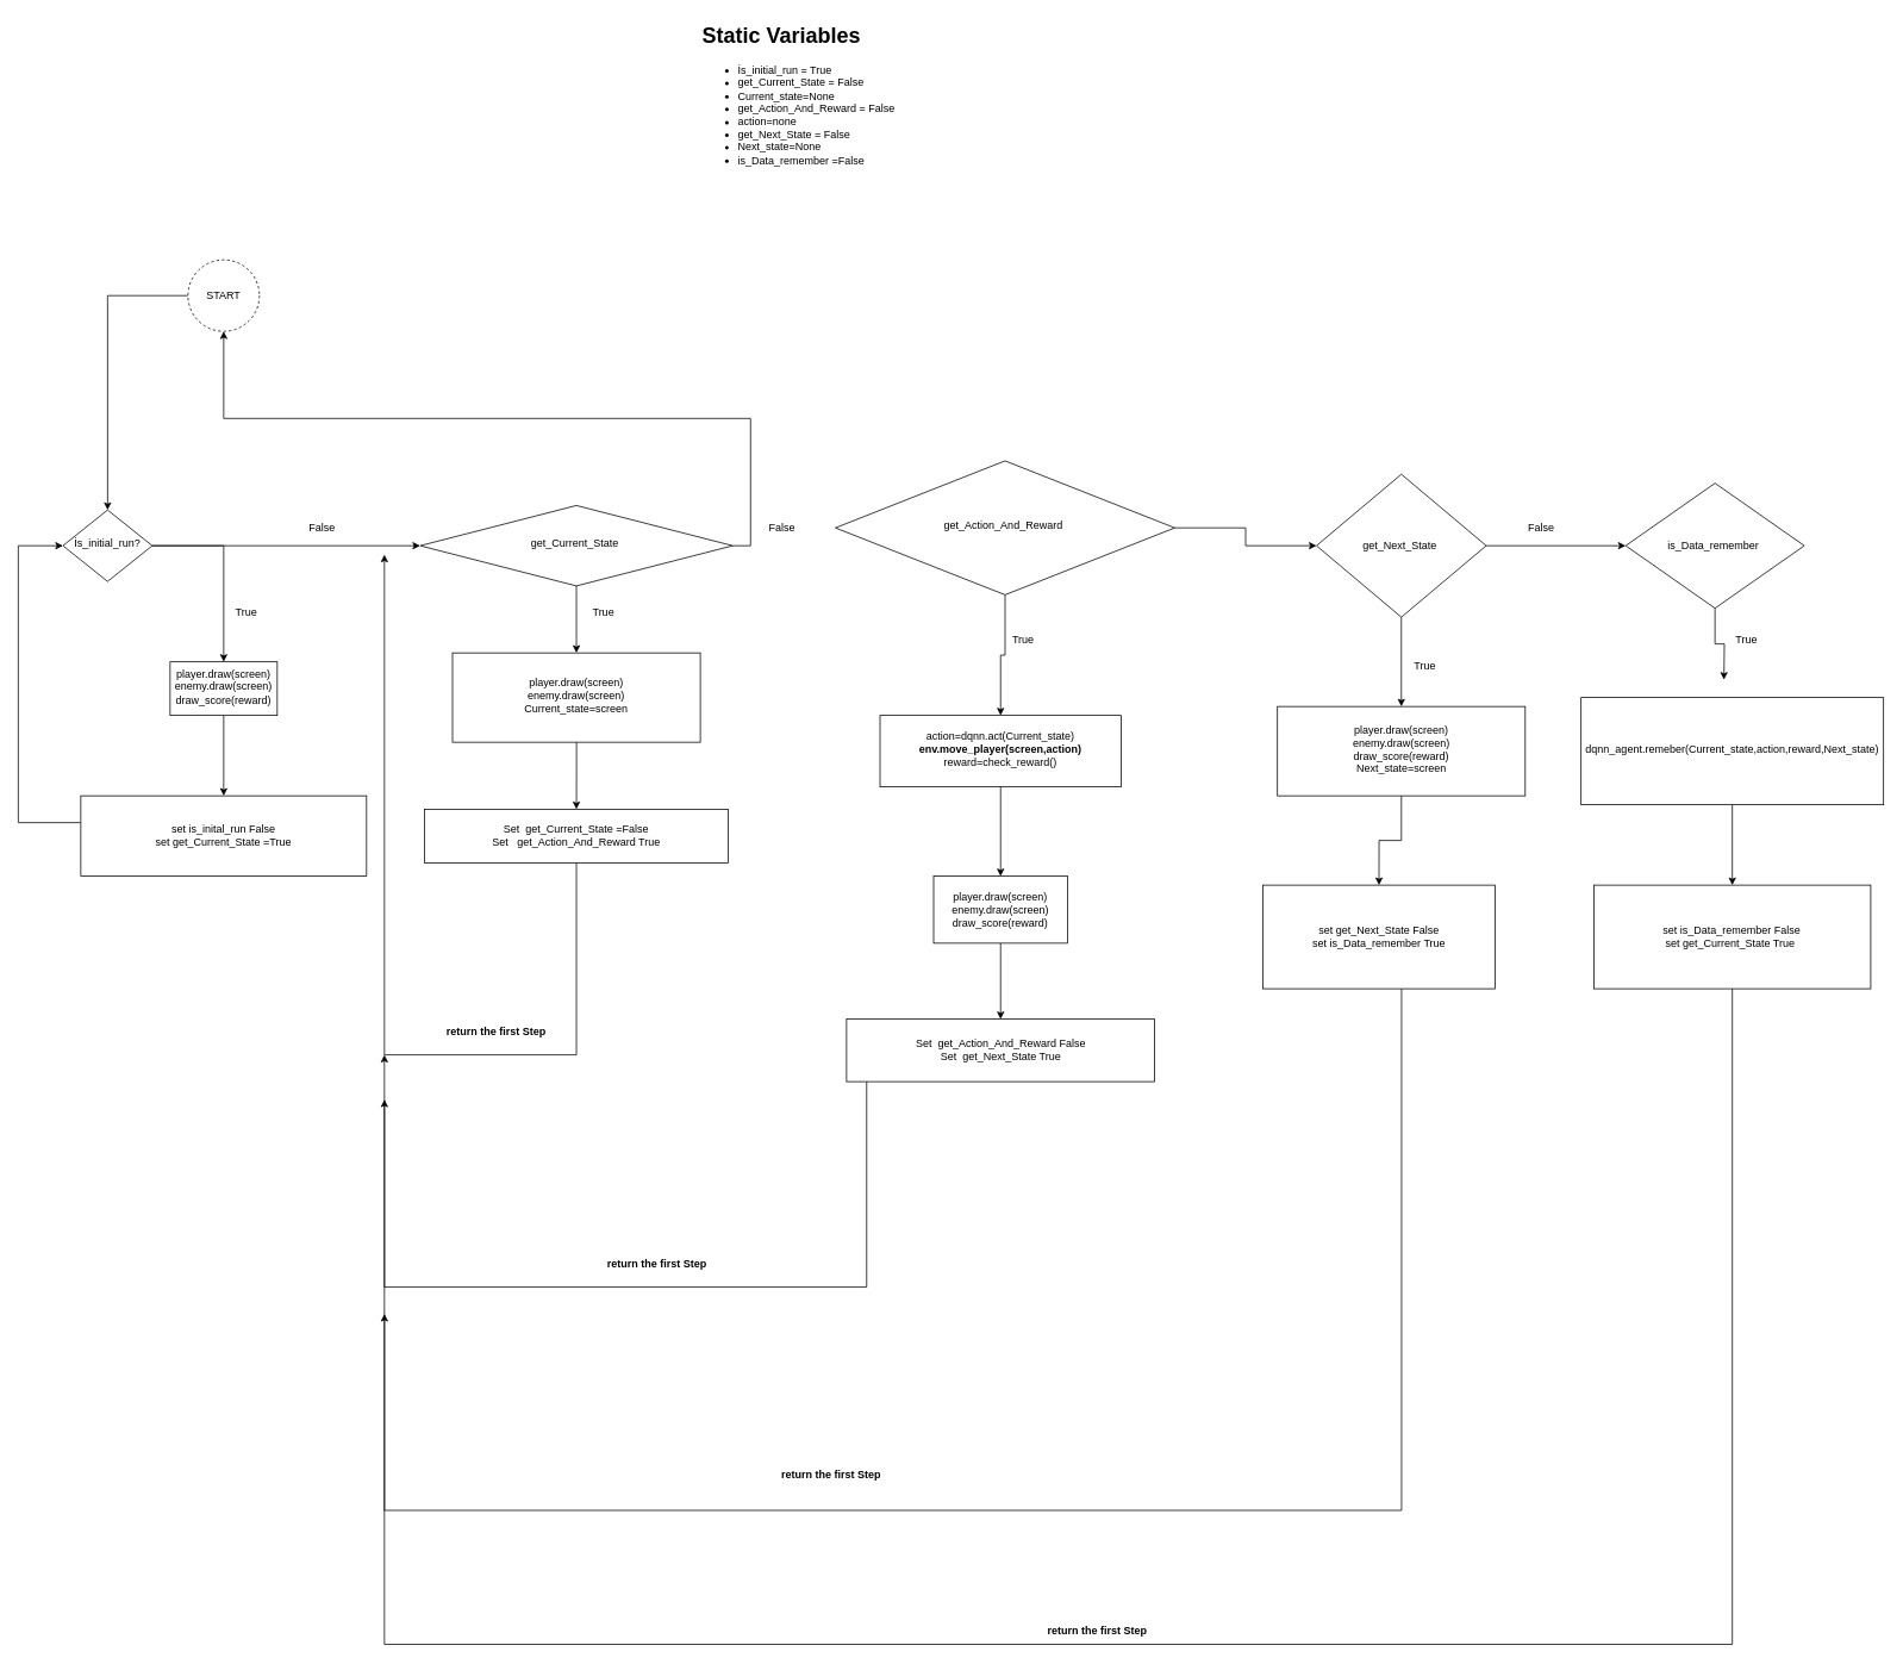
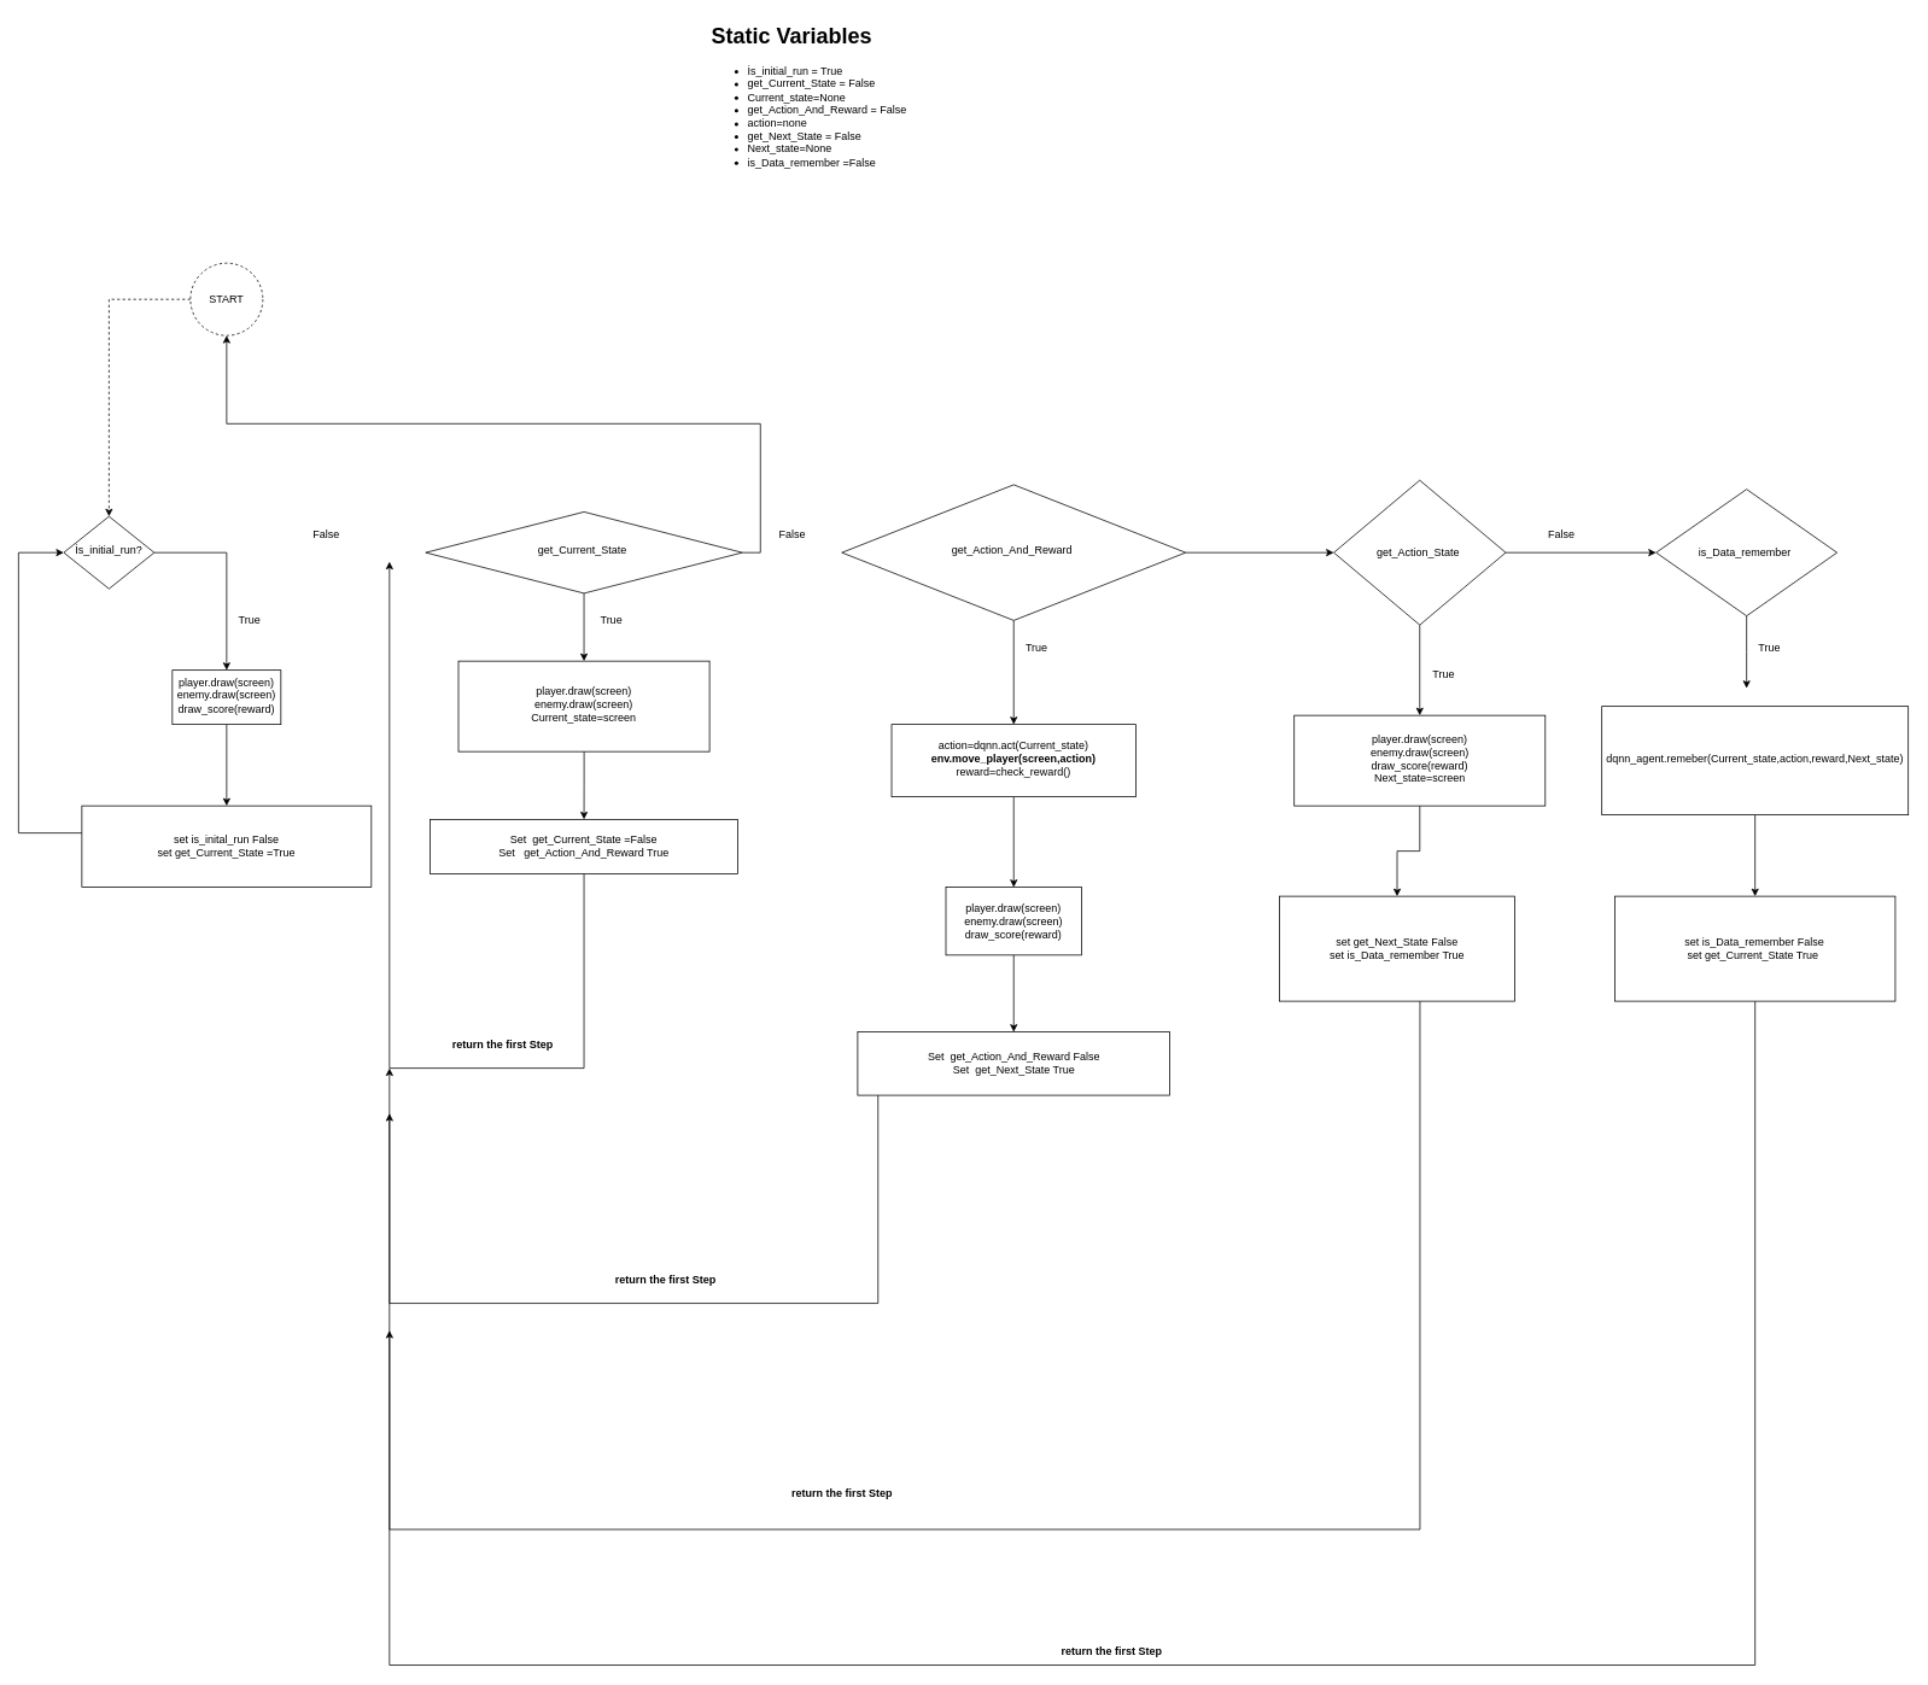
  <mxCell id="0" />
  <mxCell id="1" parent="0" />
  <mxCell id="2" value="" style="edgeStyle=orthogonalEdgeStyle;rounded=0;orthogonalLoop=1;jettySize=auto;html=1;" edge="1" parent="1" source="4" target="6"><mxGeometry relative="1" as="geometry" /></mxCell>
- <mxCell id="3" style="edgeStyle=orthogonalEdgeStyle;rounded=0;orthogonalLoop=1;jettySize=auto;html=1;exitX=1;exitY=0.5;exitDx=0;exitDy=0;entryX=0;entryY=0.5;entryDx=0;entryDy=0;" edge="1" parent="1" source="4" target="13"><mxGeometry relative="1" as="geometry"><mxPoint x="450" y="610" as="targetPoint" /></mxGeometry></mxCell>
  <mxCell id="4" value="İs_initial_run?" style="rhombus;whiteSpace=wrap;html=1;shadow=0;fontFamily=Helvetica;fontSize=12;align=center;strokeWidth=1;spacing=6;spacingTop=-4;" vertex="1" parent="1"><mxGeometry x="70" y="570" width="100" height="80" as="geometry" /></mxCell>
  <mxCell id="5" style="edgeStyle=orthogonalEdgeStyle;rounded=0;orthogonalLoop=1;jettySize=auto;html=1;entryX=0.5;entryY=0;entryDx=0;entryDy=0;" edge="1" parent="1" source="6" target="10"><mxGeometry relative="1" as="geometry"><mxPoint x="250" y="860" as="targetPoint" /></mxGeometry></mxCell>
  <mxCell id="6" value="player.draw(screen)&lt;br&gt;enemy.draw(screen)&lt;br&gt;draw_score(reward)" style="whiteSpace=wrap;html=1;shadow=0;strokeWidth=1;spacing=6;spacingTop=-4;" vertex="1" parent="1"><mxGeometry x="190" y="740" width="120" height="60" as="geometry" /></mxCell>
  <mxCell id="7" value="True" style="text;html=1;align=center;verticalAlign=middle;resizable=0;points=[];autosize=1;strokeColor=none;fillColor=none;" vertex="1" parent="1"><mxGeometry x="250" y="670" width="50" height="30" as="geometry" /></mxCell>
  <mxCell id="8" value="False" style="text;html=1;align=center;verticalAlign=middle;resizable=0;points=[];autosize=1;strokeColor=none;fillColor=none;" vertex="1" parent="1"><mxGeometry x="335" y="575" width="50" height="30" as="geometry" /></mxCell>
  <mxCell id="9" style="edgeStyle=orthogonalEdgeStyle;rounded=0;orthogonalLoop=1;jettySize=auto;html=1;entryX=0;entryY=0.5;entryDx=0;entryDy=0;" edge="1" parent="1" source="10" target="4"><mxGeometry relative="1" as="geometry"><mxPoint x="110" y="590" as="targetPoint" /><Array as="points"><mxPoint x="20" y="920" /><mxPoint x="20" y="610" /></Array></mxGeometry></mxCell>
  <mxCell id="10" value="set is_inital_run False&lt;br&gt;set get_Current_State =True" style="whiteSpace=wrap;html=1;" vertex="1" parent="1"><mxGeometry x="90" y="890" width="320" height="90" as="geometry" /></mxCell>
  <mxCell id="11" style="edgeStyle=orthogonalEdgeStyle;rounded=0;orthogonalLoop=1;jettySize=auto;html=1;exitX=1;exitY=0.5;exitDx=0;exitDy=0;" edge="1" parent="1" source="13" target="29"><mxGeometry relative="1" as="geometry"><mxPoint x="960" y="610" as="targetPoint" /></mxGeometry></mxCell>
  <mxCell id="12" style="edgeStyle=orthogonalEdgeStyle;rounded=0;orthogonalLoop=1;jettySize=auto;html=1;entryX=0.5;entryY=0;entryDx=0;entryDy=0;" edge="1" parent="1" source="13" target="19"><mxGeometry relative="1" as="geometry"><mxPoint x="645" y="710" as="targetPoint" /></mxGeometry></mxCell>
  <mxCell id="13" value="get_Current_State&amp;nbsp;" style="rhombus;whiteSpace=wrap;html=1;shadow=0;fontFamily=Helvetica;fontSize=12;align=center;strokeWidth=1;spacing=6;spacingTop=-4;" vertex="1" parent="1"><mxGeometry x="470" y="565" width="350" height="90" as="geometry" /></mxCell>
  <mxCell id="14" value="False" style="text;html=1;align=center;verticalAlign=middle;resizable=0;points=[];autosize=1;strokeColor=none;fillColor=none;" vertex="1" parent="1"><mxGeometry x="850" y="575" width="50" height="30" as="geometry" /></mxCell>
  <mxCell id="15" value="True" style="text;html=1;align=center;verticalAlign=middle;resizable=0;points=[];autosize=1;strokeColor=none;fillColor=none;" vertex="1" parent="1"><mxGeometry x="650" y="670" width="50" height="30" as="geometry" /></mxCell>
  <mxCell id="16" style="edgeStyle=orthogonalEdgeStyle;rounded=0;orthogonalLoop=1;jettySize=auto;html=1;" edge="1" parent="1" source="17"><mxGeometry relative="1" as="geometry"><mxPoint x="430" y="620" as="targetPoint" /><Array as="points"><mxPoint x="645" y="1180" /><mxPoint x="430" y="1180" /></Array></mxGeometry></mxCell>
  <mxCell id="17" value="Set&amp;nbsp; get_Current_State&amp;nbsp;=False&lt;br&gt;Set&amp;nbsp; &amp;nbsp;get_Action_And_Reward True" style="whiteSpace=wrap;html=1;" vertex="1" parent="1"><mxGeometry x="475" y="905" width="340" height="60" as="geometry" /></mxCell>
  <mxCell id="18" style="edgeStyle=orthogonalEdgeStyle;rounded=0;orthogonalLoop=1;jettySize=auto;html=1;entryX=0.5;entryY=0;entryDx=0;entryDy=0;" edge="1" parent="1" source="19"><mxGeometry relative="1" as="geometry"><mxPoint x="645" y="905" as="targetPoint" /></mxGeometry></mxCell>
  <mxCell id="19" value="player.draw(screen)&lt;br style=&quot;border-color: var(--border-color);&quot;&gt;enemy.draw(screen)&lt;br&gt;Current_state=screen" style="whiteSpace=wrap;html=1;shadow=0;strokeWidth=1;spacing=6;spacingTop=-4;" vertex="1" parent="1"><mxGeometry x="506.25" y="730" width="277.5" height="100" as="geometry" /></mxCell>
  <mxCell id="20" style="edgeStyle=orthogonalEdgeStyle;rounded=0;orthogonalLoop=1;jettySize=auto;html=1;entryX=0.5;entryY=0;entryDx=0;entryDy=0;" edge="1" parent="1" source="22" target="25"><mxGeometry relative="1" as="geometry"><mxPoint x="1120" y="750" as="targetPoint" /></mxGeometry></mxCell>
  <mxCell id="21" style="edgeStyle=orthogonalEdgeStyle;rounded=0;orthogonalLoop=1;jettySize=auto;html=1;entryX=0;entryY=0.5;entryDx=0;entryDy=0;" edge="1" parent="1" source="22" target="32"><mxGeometry relative="1" as="geometry"><mxPoint x="1440" y="610" as="targetPoint" /></mxGeometry></mxCell>
- <mxCell id="22" value="get_Action_And_Reward&amp;nbsp;" style="rhombus;whiteSpace=wrap;html=1;shadow=0;fontFamily=Helvetica;fontSize=12;align=center;strokeWidth=1;spacing=6;spacingTop=-4;" vertex="1" parent="1"><mxGeometry x="935" y="515" width="380" height="150" as="geometry" /></mxCell>
+ <mxCell id="22" value="get_Action_And_Reward&amp;nbsp;" style="rhombus;whiteSpace=wrap;html=1;shadow=0;fontFamily=Helvetica;fontSize=12;align=center;strokeWidth=1;spacing=6;spacingTop=-4;" vertex="1" parent="1"><mxGeometry x="930" y="535" width="380" height="150" as="geometry" /></mxCell>
  <mxCell id="23" value="True" style="text;html=1;align=center;verticalAlign=middle;resizable=0;points=[];autosize=1;strokeColor=none;fillColor=none;" vertex="1" parent="1"><mxGeometry x="1120" y="700" width="50" height="30" as="geometry" /></mxCell>
  <mxCell id="24" style="edgeStyle=orthogonalEdgeStyle;rounded=0;orthogonalLoop=1;jettySize=auto;html=1;" edge="1" parent="1" source="25" target="34"><mxGeometry relative="1" as="geometry"><mxPoint x="1120" y="960" as="targetPoint" /></mxGeometry></mxCell>
  <mxCell id="25" value="action=dqnn.act(Current_state)&lt;br&gt;&lt;b&gt;env.move_player(screen,action)&lt;br&gt;&lt;/b&gt;reward=check_reward()" style="whiteSpace=wrap;html=1;shadow=0;strokeWidth=1;spacing=6;spacingTop=-4;" vertex="1" parent="1"><mxGeometry x="985" y="800" width="270" height="80" as="geometry" /></mxCell>
  <mxCell id="26" style="edgeStyle=orthogonalEdgeStyle;rounded=0;orthogonalLoop=1;jettySize=auto;html=1;" edge="1" parent="1" source="27"><mxGeometry relative="1" as="geometry"><mxPoint x="430" y="1180" as="targetPoint" /><Array as="points"><mxPoint x="970" y="1440" /><mxPoint x="430" y="1440" /></Array></mxGeometry></mxCell>
  <mxCell id="27" value="Set&amp;nbsp; get_Action_And_Reward False&lt;br&gt;Set&amp;nbsp; get_Next_State True" style="whiteSpace=wrap;html=1;" vertex="1" parent="1"><mxGeometry x="947.5" y="1140" width="345" height="70" as="geometry" /></mxCell>
- <mxCell id="28" style="edgeStyle=orthogonalEdgeStyle;rounded=0;orthogonalLoop=1;jettySize=auto;html=1;entryX=0.5;entryY=0;entryDx=0;entryDy=0;" edge="1" parent="1" source="29" target="4"><mxGeometry relative="1" as="geometry" /></mxCell>
+ <mxCell id="28" style="edgeStyle=orthogonalEdgeStyle;rounded=0;orthogonalLoop=1;jettySize=auto;html=1;entryX=0.5;entryY=0;entryDx=0;entryDy=0;dashed=1;" edge="1" parent="1" source="29" target="4"><mxGeometry relative="1" as="geometry" /></mxCell>
  <mxCell id="29" value="START" style="ellipse;whiteSpace=wrap;html=1;dashed=1;" vertex="1" parent="1"><mxGeometry x="210" y="290" width="80" height="80" as="geometry" /></mxCell>
  <mxCell id="30" style="edgeStyle=orthogonalEdgeStyle;rounded=0;orthogonalLoop=1;jettySize=auto;html=1;exitX=0.5;exitY=1;exitDx=0;exitDy=0;entryX=0.5;entryY=0;entryDx=0;entryDy=0;" edge="1" parent="1" source="32" target="37"><mxGeometry relative="1" as="geometry" /></mxCell>
  <mxCell id="31" style="edgeStyle=orthogonalEdgeStyle;rounded=0;orthogonalLoop=1;jettySize=auto;html=1;entryX=0;entryY=0.5;entryDx=0;entryDy=0;" edge="1" parent="1" source="32" target="42"><mxGeometry relative="1" as="geometry"><mxPoint x="1790" y="610" as="targetPoint" /></mxGeometry></mxCell>
- <mxCell id="32" value="get_Next_State&amp;nbsp;" style="rhombus;whiteSpace=wrap;html=1;" vertex="1" parent="1"><mxGeometry x="1473.75" y="530" width="190" height="160" as="geometry" /></mxCell>
+ <mxCell id="32" value="get_Action_State&amp;nbsp;" style="rhombus;whiteSpace=wrap;html=1;" vertex="1" parent="1"><mxGeometry x="1473.75" y="530" width="190" height="160" as="geometry" /></mxCell>
  <mxCell id="33" style="edgeStyle=orthogonalEdgeStyle;rounded=0;orthogonalLoop=1;jettySize=auto;html=1;exitX=0.5;exitY=1;exitDx=0;exitDy=0;entryX=0.5;entryY=0;entryDx=0;entryDy=0;" edge="1" parent="1" source="34" target="27"><mxGeometry relative="1" as="geometry" /></mxCell>
  <mxCell id="34" value="player.draw(screen)&lt;br style=&quot;border-color: var(--border-color);&quot;&gt;enemy.draw(screen)&lt;br&gt;draw_score(reward)" style="whiteSpace=wrap;html=1;" vertex="1" parent="1"><mxGeometry x="1045" y="980" width="150" height="75" as="geometry" /></mxCell>
  <mxCell id="35" value="True" style="text;html=1;align=center;verticalAlign=middle;resizable=0;points=[];autosize=1;strokeColor=none;fillColor=none;" vertex="1" parent="1"><mxGeometry x="1570" y="730" width="50" height="30" as="geometry" /></mxCell>
  <mxCell id="36" style="edgeStyle=orthogonalEdgeStyle;rounded=0;orthogonalLoop=1;jettySize=auto;html=1;entryX=0.5;entryY=0;entryDx=0;entryDy=0;" edge="1" parent="1" source="37" target="39"><mxGeometry relative="1" as="geometry"><mxPoint x="1568.75" y="950" as="targetPoint" /></mxGeometry></mxCell>
  <mxCell id="37" value="player.draw(screen)&lt;br style=&quot;border-color: var(--border-color);&quot;&gt;enemy.draw(screen)&lt;br&gt;draw_score(reward)&lt;br&gt;Next_state=screen" style="whiteSpace=wrap;html=1;shadow=0;strokeWidth=1;spacing=6;spacingTop=-4;" vertex="1" parent="1"><mxGeometry x="1430" y="790" width="277.5" height="100" as="geometry" /></mxCell>
  <mxCell id="38" style="edgeStyle=orthogonalEdgeStyle;rounded=0;orthogonalLoop=1;jettySize=auto;html=1;" edge="1" parent="1" source="39"><mxGeometry relative="1" as="geometry"><mxPoint x="430" y="1230" as="targetPoint" /><Array as="points"><mxPoint x="1569" y="1690" /><mxPoint x="430" y="1690" /></Array></mxGeometry></mxCell>
  <mxCell id="39" value="set get_Next_State False&lt;br&gt;set is_Data_remember True" style="whiteSpace=wrap;html=1;" vertex="1" parent="1"><mxGeometry x="1413.75" y="990" width="260" height="116" as="geometry" /></mxCell>
  <mxCell id="40" value="False" style="text;html=1;align=center;verticalAlign=middle;resizable=0;points=[];autosize=1;strokeColor=none;fillColor=none;" vertex="1" parent="1"><mxGeometry x="1700" y="575" width="50" height="30" as="geometry" /></mxCell>
  <mxCell id="41" style="edgeStyle=orthogonalEdgeStyle;rounded=0;orthogonalLoop=1;jettySize=auto;html=1;" edge="1" parent="1" source="42"><mxGeometry relative="1" as="geometry"><mxPoint x="1930" y="760" as="targetPoint" /></mxGeometry></mxCell>
- <mxCell id="42" value="is_Data_remember&amp;nbsp;" style="rhombus;whiteSpace=wrap;html=1;" vertex="1" parent="1"><mxGeometry x="1820" y="540" width="200" height="140" as="geometry" /></mxCell>
+ <mxCell id="42" value="is_Data_remember&amp;nbsp;" style="rhombus;whiteSpace=wrap;html=1;" vertex="1" parent="1"><mxGeometry x="1830" y="540" width="200" height="140" as="geometry" /></mxCell>
  <mxCell id="43" value="True" style="text;html=1;align=center;verticalAlign=middle;resizable=0;points=[];autosize=1;strokeColor=none;fillColor=none;" vertex="1" parent="1"><mxGeometry x="1930" y="700" width="50" height="30" as="geometry" /></mxCell>
  <mxCell id="44" style="edgeStyle=orthogonalEdgeStyle;rounded=0;orthogonalLoop=1;jettySize=auto;html=1;entryX=0.5;entryY=0;entryDx=0;entryDy=0;" edge="1" parent="1" source="45" target="47"><mxGeometry relative="1" as="geometry"><mxPoint x="1939.375" y="970" as="targetPoint" /></mxGeometry></mxCell>
  <mxCell id="45" value="dqnn_agent.remeber(Current_state,action,reward,Next_state)" style="whiteSpace=wrap;html=1;shadow=0;strokeWidth=1;spacing=6;spacingTop=-4;" vertex="1" parent="1"><mxGeometry x="1770" y="780" width="338.75" height="120" as="geometry" /></mxCell>
  <mxCell id="46" style="edgeStyle=orthogonalEdgeStyle;rounded=0;orthogonalLoop=1;jettySize=auto;html=1;" edge="1" parent="1" source="47"><mxGeometry x="1" y="552" relative="1" as="geometry"><mxPoint x="430" y="1470" as="targetPoint" /><Array as="points"><mxPoint x="1939" y="1840" /><mxPoint x="430" y="1840" /></Array><mxPoint x="-162" y="391" as="offset" /></mxGeometry></mxCell>
  <mxCell id="47" value="&lt;span style=&quot;background-color: initial;&quot;&gt;set is_Data_remember False&lt;br&gt;set&amp;nbsp;&lt;/span&gt;get_Current_State True&amp;nbsp;&lt;span style=&quot;background-color: initial;&quot;&gt;&lt;br&gt;&lt;/span&gt;" style="whiteSpace=wrap;html=1;" vertex="1" parent="1"><mxGeometry x="1784.38" y="990" width="310" height="116" as="geometry" /></mxCell>
  <mxCell id="48" value="&lt;b&gt;return the first Step&lt;/b&gt;" style="text;html=1;align=center;verticalAlign=middle;resizable=0;points=[];autosize=1;strokeColor=none;fillColor=none;" vertex="1" parent="1"><mxGeometry x="865" y="1635" width="130" height="30" as="geometry" /></mxCell>
  <mxCell id="49" value="&lt;b&gt;return the first Step&lt;/b&gt;" style="text;html=1;align=center;verticalAlign=middle;resizable=0;points=[];autosize=1;strokeColor=none;fillColor=none;" vertex="1" parent="1"><mxGeometry x="670" y="1400" width="130" height="30" as="geometry" /></mxCell>
  <mxCell id="50" value="&lt;b&gt;return the first Step&lt;/b&gt;" style="text;html=1;align=center;verticalAlign=middle;resizable=0;points=[];autosize=1;strokeColor=none;fillColor=none;" vertex="1" parent="1"><mxGeometry x="490" y="1140" width="130" height="30" as="geometry" /></mxCell>
  <mxCell id="51" value="&lt;b&gt;return the first Step&lt;/b&gt;" style="text;html=1;align=center;verticalAlign=middle;resizable=0;points=[];autosize=1;strokeColor=none;fillColor=none;" vertex="1" parent="1"><mxGeometry x="1162.5" y="1810" width="130" height="30" as="geometry" /></mxCell>
  <mxCell id="52" value="&lt;h1&gt;Static Variables&lt;/h1&gt;&lt;p&gt;&lt;/p&gt;&lt;ul&gt;&lt;li&gt;&lt;span style=&quot;text-align: center;&quot;&gt;İs_initial_run = True&lt;/span&gt;&lt;/li&gt;&lt;li&gt;&lt;span style=&quot;text-align: center;&quot;&gt;get_Current_State = False&lt;br&gt;&lt;/span&gt;&lt;/li&gt;&lt;li&gt;&lt;span style=&quot;text-align: center;&quot;&gt;Current_state=None&lt;/span&gt;&lt;/li&gt;&lt;li&gt;&lt;span style=&quot;text-align: center;&quot;&gt;get_Action_And_Reward = False&lt;br&gt;&lt;/span&gt;&lt;/li&gt;&lt;li&gt;&lt;span style=&quot;text-align: center;&quot;&gt;action=none&lt;/span&gt;&lt;/li&gt;&lt;li&gt;&lt;span style=&quot;text-align: center;&quot;&gt;get_Next_State = False&lt;br&gt;&lt;/span&gt;&lt;/li&gt;&lt;li&gt;&lt;span style=&quot;text-align: center;&quot;&gt;Next_state=None&lt;br&gt;&lt;/span&gt;&lt;/li&gt;&lt;li&gt;&lt;span style=&quot;text-align: center;&quot;&gt;is_Data_remember =False&lt;br&gt;&lt;/span&gt;&lt;/li&gt;&lt;/ul&gt;&lt;p&gt;&lt;/p&gt;" style="text;html=1;strokeColor=none;fillColor=none;spacing=5;spacingTop=-20;whiteSpace=wrap;overflow=hidden;rounded=0;" vertex="1" parent="1"><mxGeometry x="781" y="20" width="260" height="320" as="geometry" /></mxCell>
